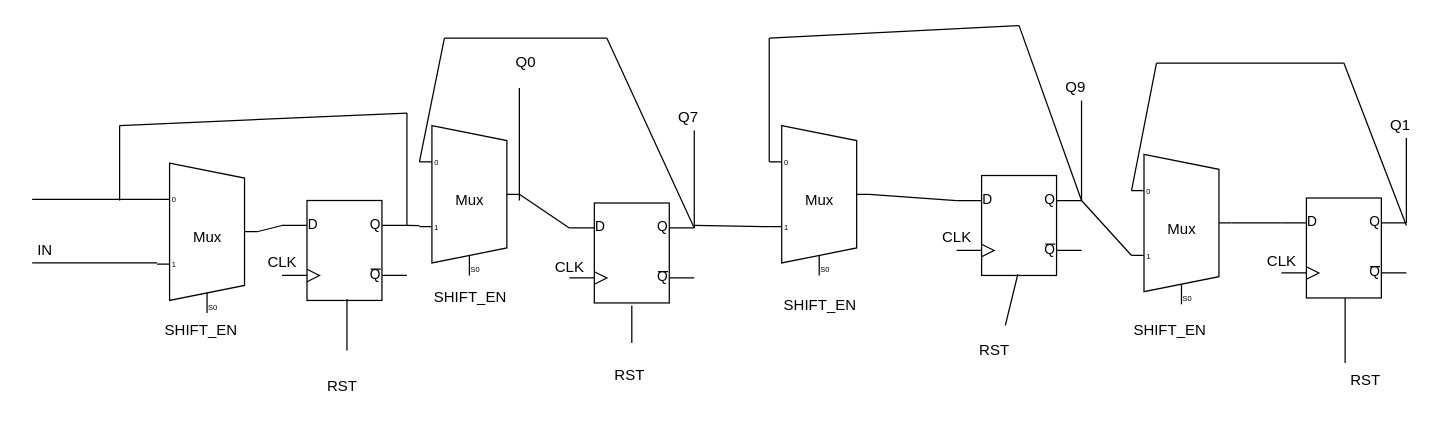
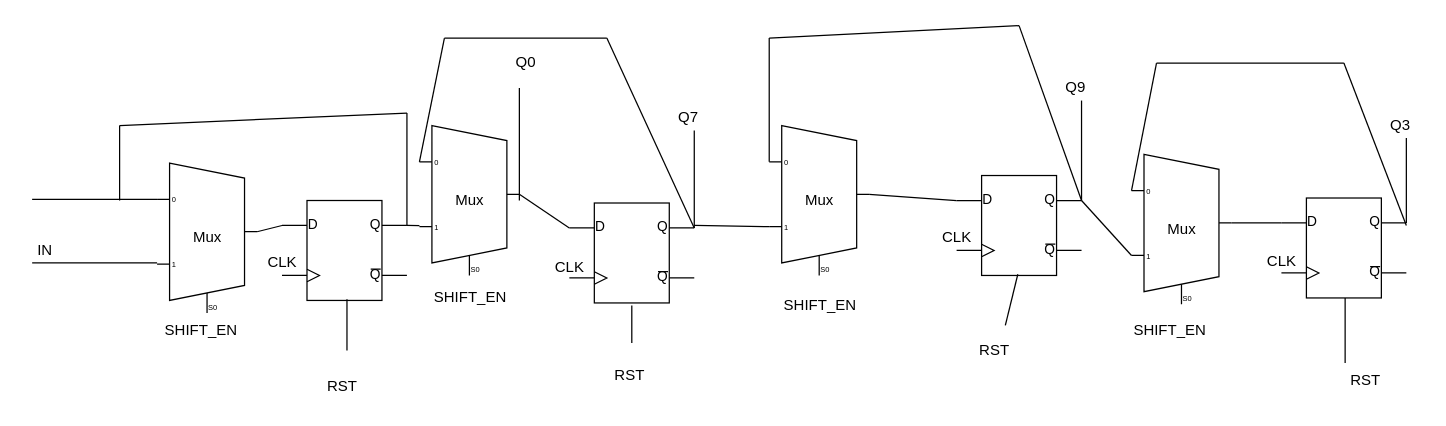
  <mxCell id="0" />
  <mxCell id="1" parent="0" />
  <mxCell id="2" value="Mux" style="shadow=0;dashed=0;align=center;html=1;strokeWidth=1;shape=mxgraph.electrical.abstract.mux2;" vertex="1" parent="1"><mxGeometry x="125" y="130" width="80" height="120" as="geometry" /></mxCell>
  <mxCell id="3" value="" style="endArrow=none;html=1;entryX=0;entryY=0.217;entryDx=0;entryDy=3;entryPerimeter=0;" edge="1" parent="1" target="2"><mxGeometry width="50" height="50" relative="1" as="geometry"><mxPoint x="25" y="159" as="sourcePoint" /><mxPoint x="175" y="270" as="targetPoint" /></mxGeometry></mxCell>
  <mxCell id="4" value="" style="endArrow=none;html=1;" edge="1" parent="1"><mxGeometry width="50" height="50" relative="1" as="geometry"><mxPoint x="25" y="210" as="sourcePoint" /><mxPoint x="125" y="210" as="targetPoint" /></mxGeometry></mxCell>
  <mxCell id="5" value="IN" style="text;html=1;align=center;verticalAlign=middle;resizable=0;points=[];autosize=1;" vertex="1" parent="1"><mxGeometry x="20" y="190" width="30" height="20" as="geometry" /></mxCell>
  <mxCell id="6" value="SHIFT_EN" style="text;html=1;align=center;verticalAlign=middle;resizable=0;points=[];autosize=1;" vertex="1" parent="1"><mxGeometry x="125" y="254" width="70" height="20" as="geometry" /></mxCell>
  <mxCell id="7" value="" style="endArrow=none;html=1;exitX=1;exitY=0.5;exitDx=0;exitDy=-5;exitPerimeter=0;entryX=0;entryY=0.25;entryDx=0;entryDy=0;entryPerimeter=0;" edge="1" parent="1" source="2" target="8"><mxGeometry width="50" height="50" relative="1" as="geometry"><mxPoint x="255" y="180" as="sourcePoint" /><mxPoint x="325" y="185" as="targetPoint" /></mxGeometry></mxCell>
  <mxCell id="8" value="" style="verticalLabelPosition=bottom;shadow=0;dashed=0;align=center;html=1;verticalAlign=top;shape=mxgraph.electrical.logic_gates.d_type_flip-flop;" vertex="1" parent="1"><mxGeometry x="225" y="160" width="100" height="80" as="geometry" /></mxCell>
  <mxCell id="9" value="CLK" style="text;html=1;align=center;verticalAlign=middle;resizable=0;points=[];autosize=1;" vertex="1" parent="1"><mxGeometry x="205" y="200" width="40" height="20" as="geometry" /></mxCell>
  <mxCell id="10" value="" style="verticalLabelPosition=bottom;shadow=0;dashed=0;align=center;html=1;verticalAlign=top;shape=mxgraph.electrical.logic_gates.d_type_flip-flop;" vertex="1" parent="1"><mxGeometry x="455" y="162" width="100" height="80" as="geometry" /></mxCell>
  <mxCell id="11" value="CLK" style="text;html=1;align=center;verticalAlign=middle;resizable=0;points=[];autosize=1;" vertex="1" parent="1"><mxGeometry x="435" y="204" width="40" height="20" as="geometry" /></mxCell>
  <mxCell id="12" value="" style="verticalLabelPosition=bottom;shadow=0;dashed=0;align=center;html=1;verticalAlign=top;shape=mxgraph.electrical.logic_gates.d_type_flip-flop;" vertex="1" parent="1"><mxGeometry x="765" y="140" width="100" height="80" as="geometry" /></mxCell>
  <mxCell id="13" value="CLK" style="text;html=1;align=center;verticalAlign=middle;resizable=0;points=[];autosize=1;" vertex="1" parent="1"><mxGeometry x="745" y="180" width="40" height="20" as="geometry" /></mxCell>
  <mxCell id="14" value="" style="verticalLabelPosition=bottom;shadow=0;dashed=0;align=center;html=1;verticalAlign=top;shape=mxgraph.electrical.logic_gates.d_type_flip-flop;" vertex="1" parent="1"><mxGeometry x="1025" y="158" width="100" height="80" as="geometry" /></mxCell>
  <mxCell id="15" value="CLK" style="text;html=1;align=center;verticalAlign=middle;resizable=0;points=[];autosize=1;" vertex="1" parent="1"><mxGeometry x="1005" y="199" width="40" height="20" as="geometry" /></mxCell>
  <mxCell id="16" value="" style="endArrow=none;html=1;" edge="1" parent="1"><mxGeometry width="50" height="50" relative="1" as="geometry"><mxPoint x="415" y="160" as="sourcePoint" /><mxPoint x="415" y="70" as="targetPoint" /></mxGeometry></mxCell>
  <mxCell id="17" value="" style="endArrow=none;html=1;exitX=1;exitY=0.25;exitDx=0;exitDy=0;exitPerimeter=0;" edge="1" parent="1" source="10"><mxGeometry width="50" height="50" relative="1" as="geometry"><mxPoint x="505" y="154" as="sourcePoint" /><mxPoint x="555" y="104" as="targetPoint" /></mxGeometry></mxCell>
  <mxCell id="18" value="" style="endArrow=none;html=1;" edge="1" parent="1"><mxGeometry width="50" height="50" relative="1" as="geometry"><mxPoint x="865" y="160" as="sourcePoint" /><mxPoint x="865" y="80" as="targetPoint" /></mxGeometry></mxCell>
  <mxCell id="19" value="" style="endArrow=none;html=1;exitX=1;exitY=0.25;exitDx=0;exitDy=0;exitPerimeter=0;" edge="1" parent="1" source="14"><mxGeometry width="50" height="50" relative="1" as="geometry"><mxPoint x="1075" y="160" as="sourcePoint" /><mxPoint x="1125" y="110" as="targetPoint" /></mxGeometry></mxCell>
  <mxCell id="20" value="Q0" style="text;html=1;align=center;verticalAlign=middle;resizable=0;points=[];autosize=1;" vertex="1" parent="1"><mxGeometry x="405" y="40" width="30" height="20" as="geometry" /></mxCell>
  <mxCell id="21" value="Q7" style="text;html=1;align=center;verticalAlign=middle;resizable=0;points=[];autosize=1;" vertex="1" parent="1"><mxGeometry x="535" y="84" width="30" height="20" as="geometry" /></mxCell>
  <mxCell id="22" value="Q9" style="text;html=1;align=center;verticalAlign=middle;resizable=0;points=[];autosize=1;" vertex="1" parent="1"><mxGeometry x="845" y="60" width="30" height="20" as="geometry" /></mxCell>
- <mxCell id="23" value="Q1" style="text;html=1;align=center;verticalAlign=middle;resizable=0;points=[];autosize=1;" vertex="1" parent="1"><mxGeometry x="1105" y="90" width="30" height="20" as="geometry" /></mxCell>
+ <mxCell id="23" value="Q3" style="text;html=1;align=center;verticalAlign=middle;resizable=0;points=[];autosize=1;" vertex="1" parent="1"><mxGeometry x="1105" y="90" width="30" height="20" as="geometry" /></mxCell>
  <mxCell id="24" value="" style="endArrow=none;html=1;entryX=0.52;entryY=0.988;entryDx=0;entryDy=0;entryPerimeter=0;" edge="1" parent="1" target="8"><mxGeometry width="50" height="50" relative="1" as="geometry"><mxPoint x="277" y="280" as="sourcePoint" /><mxPoint x="75" y="300" as="targetPoint" /></mxGeometry></mxCell>
  <mxCell id="25" value="" style="endArrow=none;html=1;entryX=0.5;entryY=1.025;entryDx=0;entryDy=0;entryPerimeter=0;" edge="1" parent="1" target="10"><mxGeometry width="50" height="50" relative="1" as="geometry"><mxPoint x="505" y="274" as="sourcePoint" /><mxPoint x="455" y="264" as="targetPoint" /></mxGeometry></mxCell>
  <mxCell id="26" value="" style="endArrow=none;html=1;entryX=0.49;entryY=0.988;entryDx=0;entryDy=0;entryPerimeter=0;" edge="1" parent="1" target="12"><mxGeometry width="50" height="50" relative="1" as="geometry"><mxPoint x="804" y="260" as="sourcePoint" /><mxPoint x="577" y="239.04" as="targetPoint" /></mxGeometry></mxCell>
  <mxCell id="27" value="" style="endArrow=none;html=1;entryX=0.51;entryY=1;entryDx=0;entryDy=0;entryPerimeter=0;" edge="1" parent="1" target="14"><mxGeometry width="50" height="50" relative="1" as="geometry"><mxPoint x="1076" y="290" as="sourcePoint" /><mxPoint x="727" y="269.04" as="targetPoint" /></mxGeometry></mxCell>
  <mxCell id="28" value="RST" style="text;html=1;align=center;verticalAlign=middle;resizable=0;points=[];autosize=1;" vertex="1" parent="1"><mxGeometry x="253" y="299" width="40" height="20" as="geometry" /></mxCell>
  <mxCell id="29" value="RST" style="text;html=1;align=center;verticalAlign=middle;resizable=0;points=[];autosize=1;" vertex="1" parent="1"><mxGeometry x="483" y="290" width="40" height="20" as="geometry" /></mxCell>
  <mxCell id="30" value="RST" style="text;html=1;align=center;verticalAlign=middle;resizable=0;points=[];autosize=1;" vertex="1" parent="1"><mxGeometry x="775" y="270" width="40" height="20" as="geometry" /></mxCell>
  <mxCell id="31" value="RST" style="text;html=1;align=center;verticalAlign=middle;resizable=0;points=[];autosize=1;" vertex="1" parent="1"><mxGeometry x="1072" y="294" width="40" height="20" as="geometry" /></mxCell>
  <mxCell id="32" value="" style="endArrow=none;html=1;" edge="1" parent="1"><mxGeometry width="50" height="50" relative="1" as="geometry"><mxPoint x="325" y="180" as="sourcePoint" /><mxPoint x="325" y="90" as="targetPoint" /></mxGeometry></mxCell>
  <mxCell id="33" value="" style="endArrow=none;html=1;" edge="1" parent="1"><mxGeometry width="50" height="50" relative="1" as="geometry"><mxPoint x="95" y="160" as="sourcePoint" /><mxPoint x="95" y="100" as="targetPoint" /></mxGeometry></mxCell>
  <mxCell id="34" value="" style="endArrow=none;html=1;" edge="1" parent="1"><mxGeometry width="50" height="50" relative="1" as="geometry"><mxPoint x="95" y="100" as="sourcePoint" /><mxPoint x="325" y="90" as="targetPoint" /></mxGeometry></mxCell>
  <mxCell id="35" value="Mux" style="shadow=0;dashed=0;align=center;html=1;strokeWidth=1;shape=mxgraph.electrical.abstract.mux2;" vertex="1" parent="1"><mxGeometry x="335" y="100" width="80" height="120" as="geometry" /></mxCell>
  <mxCell id="36" value="" style="endArrow=none;html=1;exitX=1;exitY=0.25;exitDx=0;exitDy=0;exitPerimeter=0;entryX=0;entryY=0.667;entryDx=0;entryDy=0;entryPerimeter=0;" edge="1" parent="1" source="8" target="35"><mxGeometry width="50" height="50" relative="1" as="geometry"><mxPoint x="445" y="350" as="sourcePoint" /><mxPoint x="495" y="300" as="targetPoint" /></mxGeometry></mxCell>
  <mxCell id="37" value="SHIFT_EN" style="text;html=1;" vertex="1" parent="1"><mxGeometry x="345" y="224" width="80" height="30" as="geometry" /></mxCell>
  <mxCell id="38" value="" style="endArrow=none;html=1;exitX=0;exitY=0.217;exitDx=0;exitDy=3;exitPerimeter=0;" edge="1" parent="1" source="35"><mxGeometry width="50" height="50" relative="1" as="geometry"><mxPoint x="335" y="80" as="sourcePoint" /><mxPoint x="355" y="30" as="targetPoint" /></mxGeometry></mxCell>
  <mxCell id="39" value="" style="endArrow=none;html=1;" edge="1" parent="1"><mxGeometry width="50" height="50" relative="1" as="geometry"><mxPoint x="355" y="30" as="sourcePoint" /><mxPoint x="485" y="30" as="targetPoint" /></mxGeometry></mxCell>
  <mxCell id="40" value="" style="endArrow=none;html=1;exitX=1;exitY=0.25;exitDx=0;exitDy=0;exitPerimeter=0;" edge="1" parent="1" source="10"><mxGeometry width="50" height="50" relative="1" as="geometry"><mxPoint x="455" y="110" as="sourcePoint" /><mxPoint x="485" y="30" as="targetPoint" /></mxGeometry></mxCell>
  <mxCell id="41" value="" style="endArrow=none;html=1;exitX=1;exitY=0.5;exitDx=0;exitDy=-5;exitPerimeter=0;entryX=0;entryY=0.25;entryDx=0;entryDy=0;entryPerimeter=0;" edge="1" parent="1" source="35" target="10"><mxGeometry width="50" height="50" relative="1" as="geometry"><mxPoint x="425" y="170" as="sourcePoint" /><mxPoint x="475" y="120" as="targetPoint" /></mxGeometry></mxCell>
  <mxCell id="42" value="Mux" style="shadow=0;dashed=0;align=center;html=1;strokeWidth=1;shape=mxgraph.electrical.abstract.mux2;" vertex="1" parent="1"><mxGeometry x="615" y="100" width="80" height="120" as="geometry" /></mxCell>
  <mxCell id="43" value="" style="endArrow=none;html=1;entryX=0;entryY=0.65;entryDx=0;entryDy=3;entryPerimeter=0;" edge="1" parent="1" target="42"><mxGeometry width="50" height="50" relative="1" as="geometry"><mxPoint x="555" y="180" as="sourcePoint" /><mxPoint x="625" y="140" as="targetPoint" /></mxGeometry></mxCell>
  <mxCell id="44" value="" style="endArrow=none;html=1;exitX=0;exitY=0.217;exitDx=0;exitDy=3;exitPerimeter=0;" edge="1" parent="1" source="42"><mxGeometry width="50" height="50" relative="1" as="geometry"><mxPoint x="635" y="80" as="sourcePoint" /><mxPoint x="615" y="30" as="targetPoint" /></mxGeometry></mxCell>
  <mxCell id="45" value="" style="endArrow=none;html=1;" edge="1" parent="1"><mxGeometry width="50" height="50" relative="1" as="geometry"><mxPoint x="615" y="30" as="sourcePoint" /><mxPoint x="815" y="20" as="targetPoint" /></mxGeometry></mxCell>
  <mxCell id="46" value="" style="endArrow=none;html=1;" edge="1" parent="1"><mxGeometry width="50" height="50" relative="1" as="geometry"><mxPoint x="815" y="20" as="sourcePoint" /><mxPoint x="865" y="160" as="targetPoint" /></mxGeometry></mxCell>
  <mxCell id="47" value="" style="endArrow=none;html=1;exitX=1;exitY=0.5;exitDx=0;exitDy=-5;exitPerimeter=0;entryX=0;entryY=0.25;entryDx=0;entryDy=0;entryPerimeter=0;" edge="1" parent="1" source="42" target="12"><mxGeometry width="50" height="50" relative="1" as="geometry"><mxPoint x="715" y="150" as="sourcePoint" /><mxPoint x="765" y="100" as="targetPoint" /></mxGeometry></mxCell>
  <mxCell id="48" value="Mux" style="shadow=0;dashed=0;align=center;html=1;strokeWidth=1;shape=mxgraph.electrical.abstract.mux2;" vertex="1" parent="1"><mxGeometry x="905" y="123" width="80" height="120" as="geometry" /></mxCell>
  <mxCell id="49" value="" style="endArrow=none;html=1;exitX=1;exitY=0.25;exitDx=0;exitDy=0;exitPerimeter=0;entryX=0;entryY=0.65;entryDx=0;entryDy=3;entryPerimeter=0;" edge="1" parent="1" source="12" target="48"><mxGeometry width="50" height="50" relative="1" as="geometry"><mxPoint x="895" y="200" as="sourcePoint" /><mxPoint x="945" y="150" as="targetPoint" /></mxGeometry></mxCell>
  <mxCell id="50" value="SHIFT_EN" style="text;html=1;" vertex="1" parent="1"><mxGeometry x="625" y="230" width="80" height="30" as="geometry" /></mxCell>
  <mxCell id="51" value="SHIFT_EN" style="text;html=1;" vertex="1" parent="1"><mxGeometry x="905" y="250" width="80" height="30" as="geometry" /></mxCell>
  <mxCell id="52" value="" style="endArrow=none;html=1;entryX=0;entryY=0.25;entryDx=0;entryDy=0;entryPerimeter=0;exitX=1;exitY=0.5;exitDx=0;exitDy=-5;exitPerimeter=0;" edge="1" parent="1" source="48" target="14"><mxGeometry width="50" height="50" relative="1" as="geometry"><mxPoint x="25" y="390" as="sourcePoint" /><mxPoint x="75" y="340" as="targetPoint" /></mxGeometry></mxCell>
  <mxCell id="53" value="" style="endArrow=none;html=1;entryX=0;entryY=0.217;entryDx=0;entryDy=3;entryPerimeter=0;" edge="1" parent="1" target="48"><mxGeometry width="50" height="50" relative="1" as="geometry"><mxPoint x="925" y="50" as="sourcePoint" /><mxPoint x="845" y="300" as="targetPoint" /></mxGeometry></mxCell>
  <mxCell id="54" value="" style="endArrow=none;html=1;" edge="1" parent="1"><mxGeometry width="50" height="50" relative="1" as="geometry"><mxPoint x="925" y="50" as="sourcePoint" /><mxPoint x="1075" y="50" as="targetPoint" /></mxGeometry></mxCell>
  <mxCell id="55" value="" style="endArrow=none;html=1;" edge="1" parent="1"><mxGeometry width="50" height="50" relative="1" as="geometry"><mxPoint x="1075" y="50" as="sourcePoint" /><mxPoint x="1125" y="180" as="targetPoint" /></mxGeometry></mxCell>
